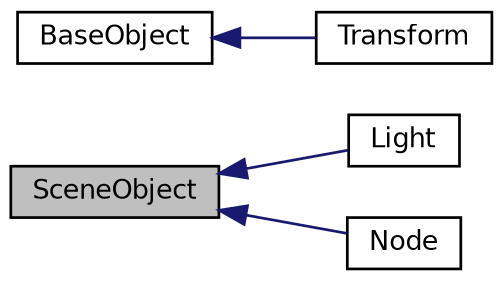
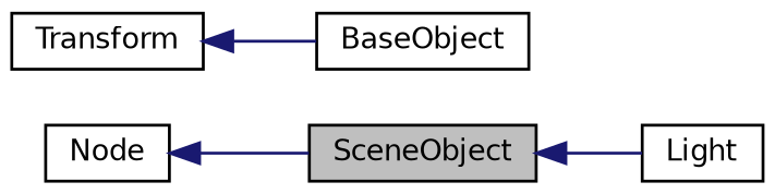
  digraph {
    fontname="DejaVu Sans"
    rankdir=LR
    node [color=black fillcolor=white fontname="DejaVu Sans" fontsize=10 shape=record style=filled]
    edge [color=midnightblue dir=back fontname="DejaVu Sans" fontsize=10 labelfontname=Helvetica labelfontsize=10 style=solid]
    n1 [fillcolor=grey75 fontcolor=black height=0.2 label=SceneObject width=0.4]
    n2 [height=0.2 label=Light width=0.4]
    n3 [height=0.2 label="Node" width=0.4]
    n4 [height=0.2 label=Transform width=0.4]
    n5 [height=0.2 label=BaseObject width=0.4]
    n1 -> n2
-   n1 -> n3
-   n5 -> n4
+   n3 -> n1
+   n4 -> n5
  }
